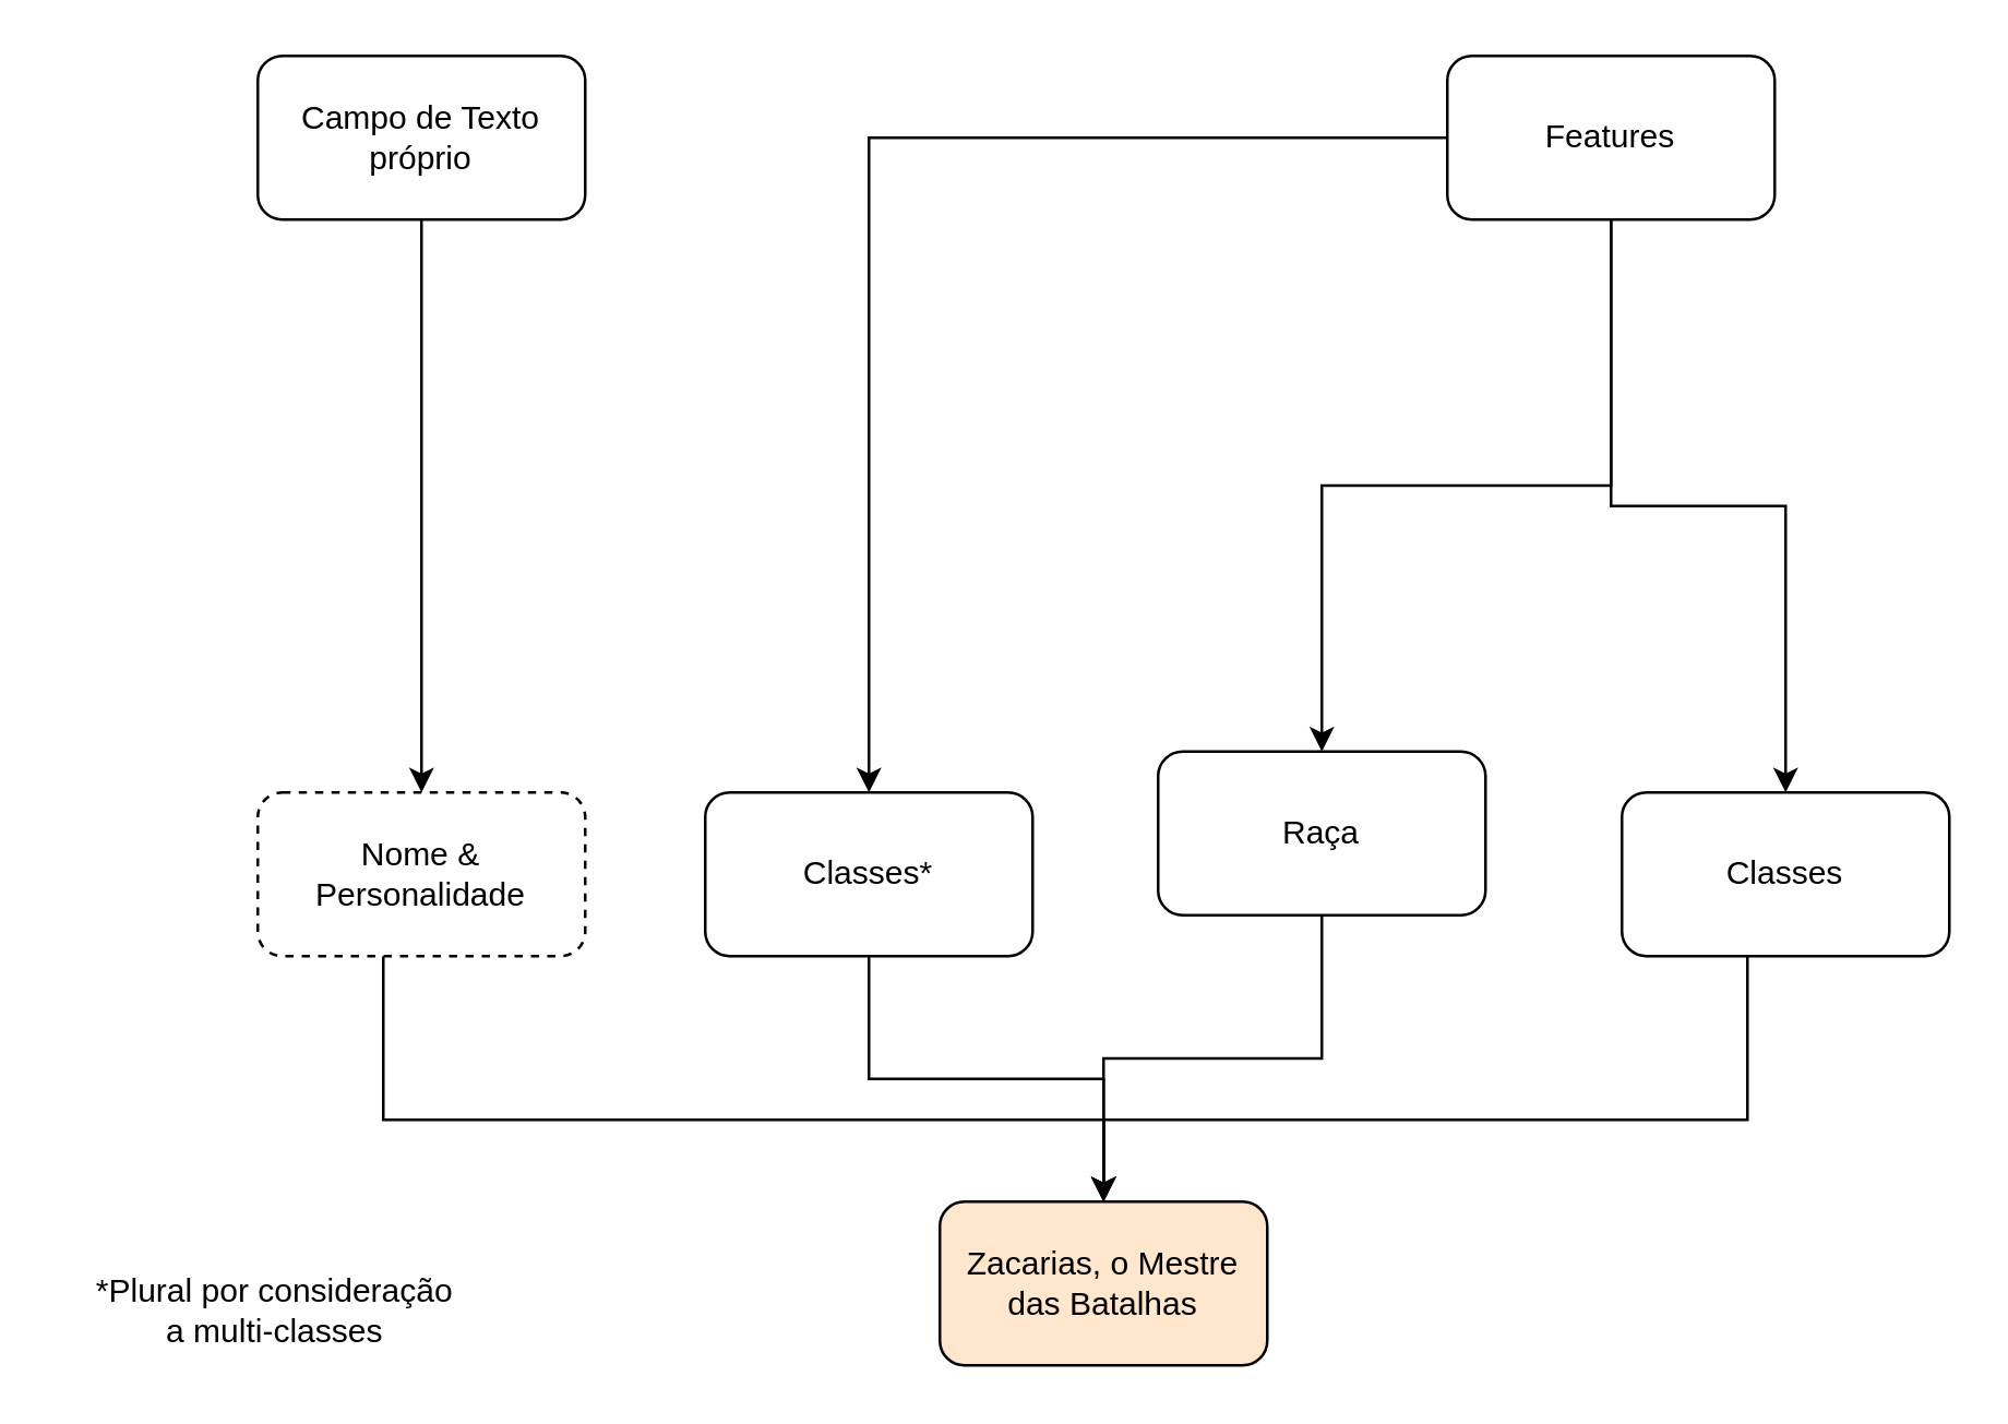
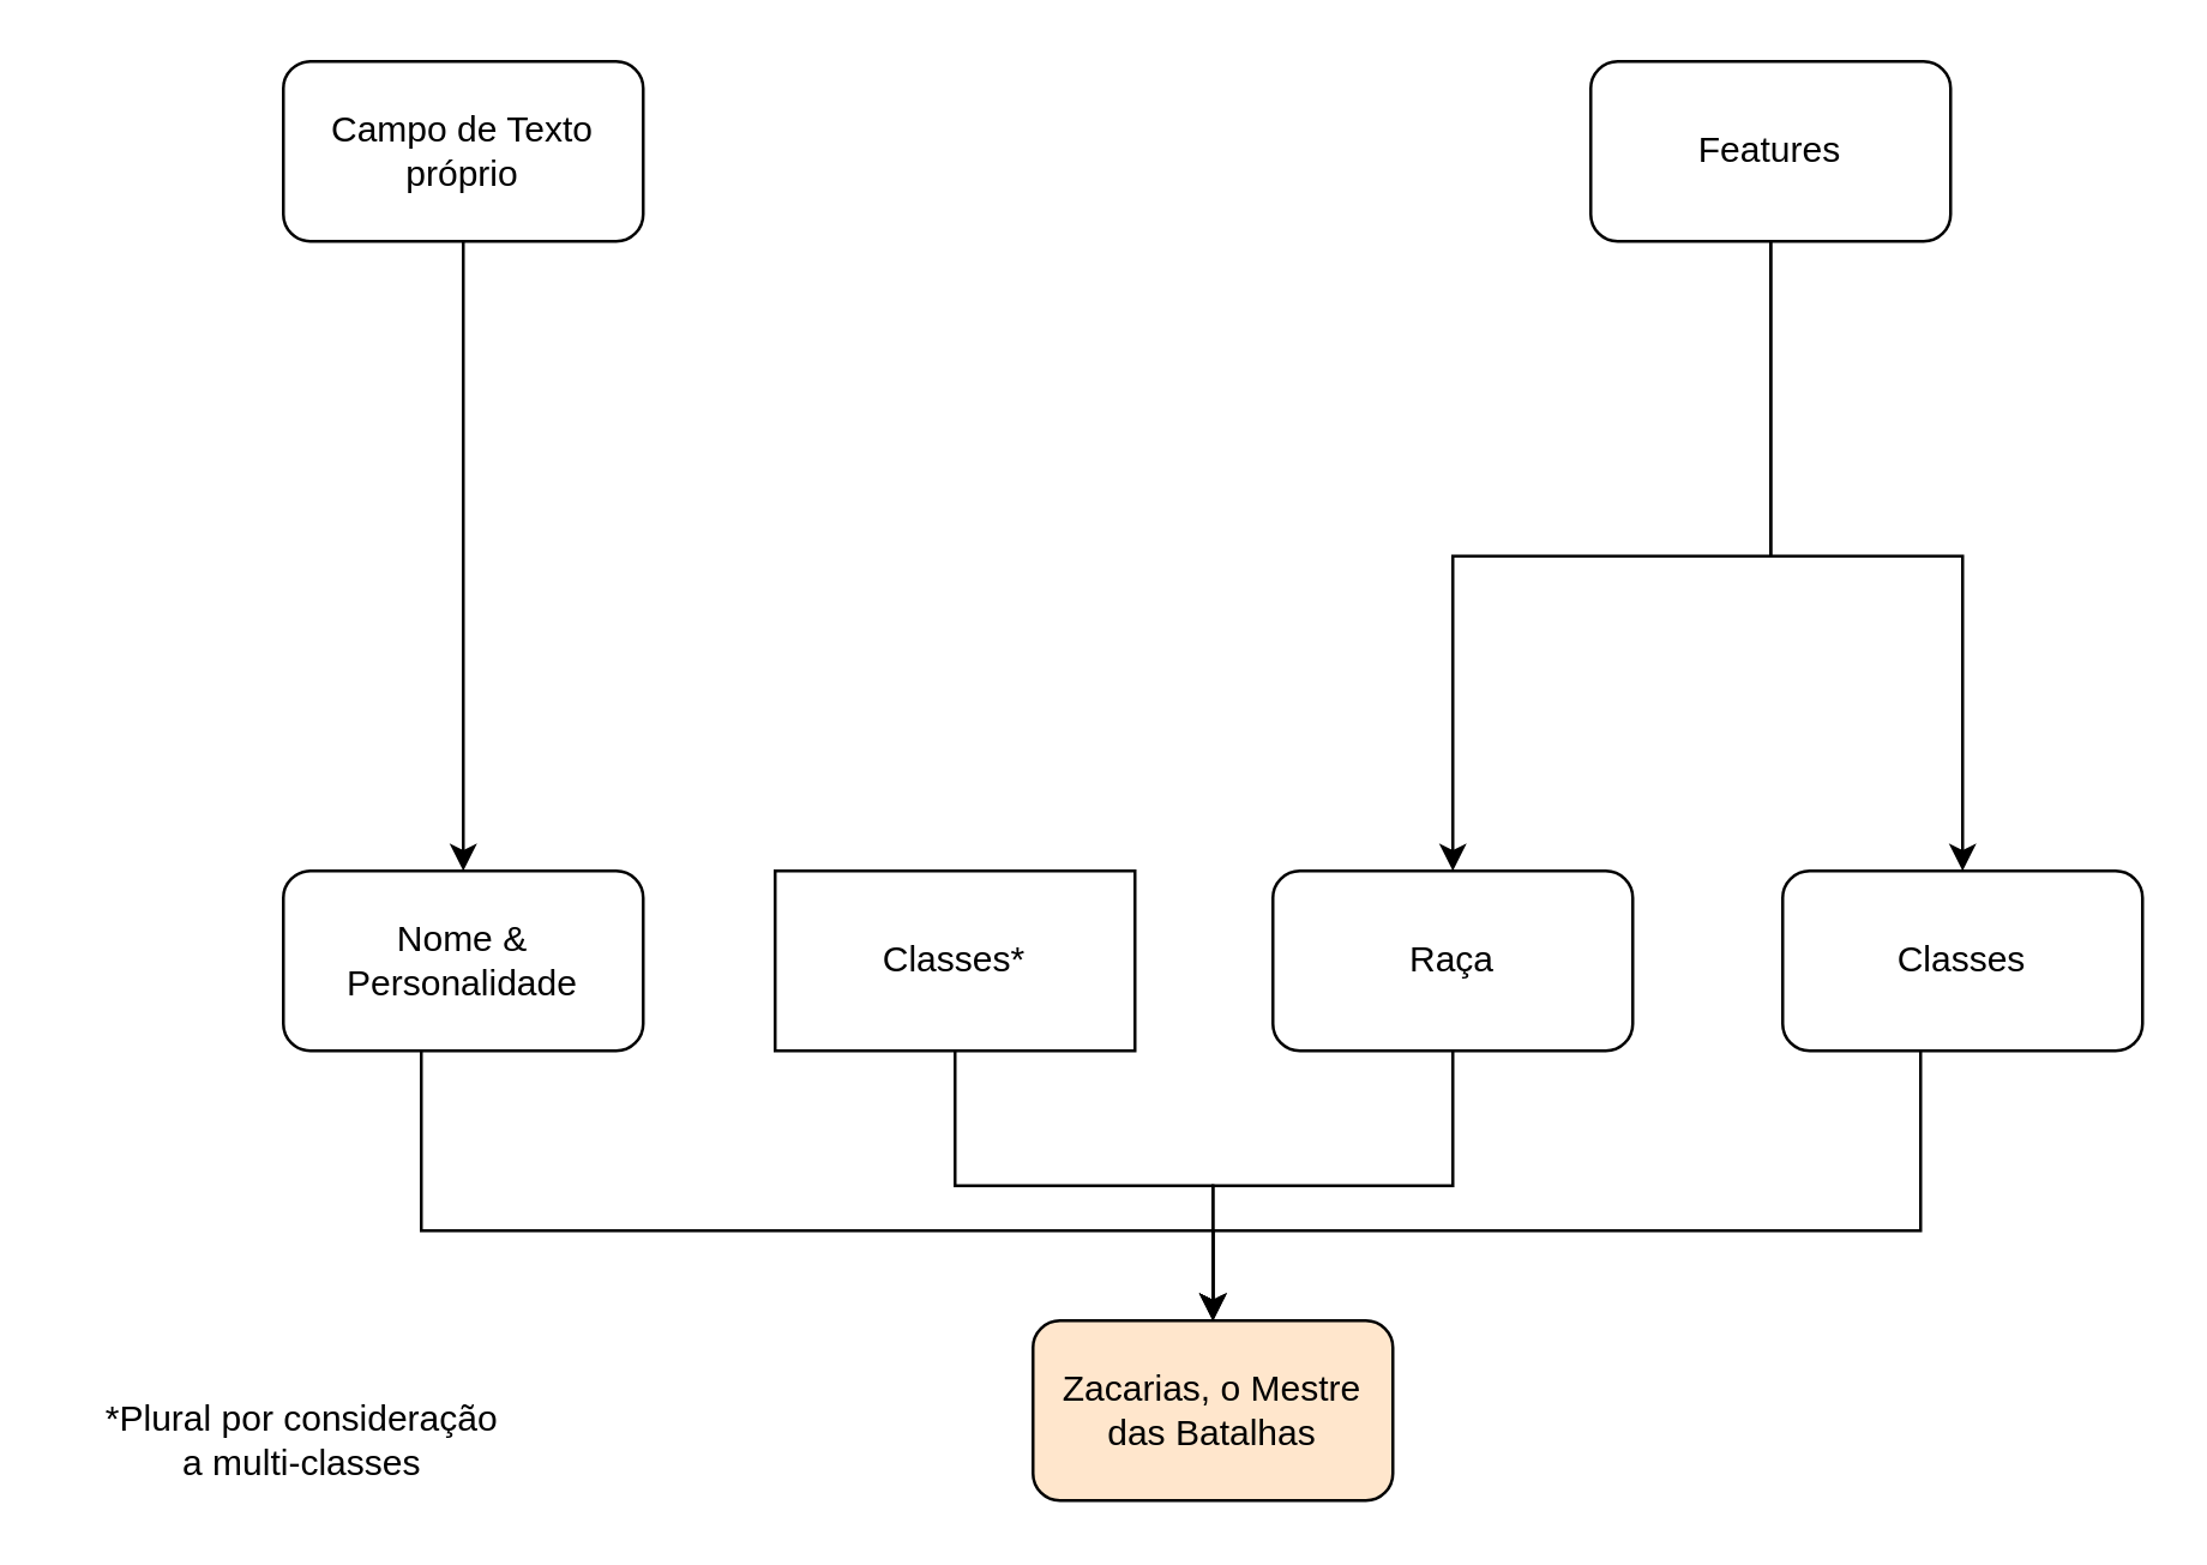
  <mxCell id="0" />
  <mxCell id="1" parent="0" />
  <mxCell id="2" value="Zacarias, o Mestre das Batalhas" style="rounded=1;whiteSpace=wrap;html=1;fillColor=#ffe6cc;" parent="1" vertex="1"><mxGeometry x="344" y="440" width="120" height="60" as="geometry" /></mxCell>
  <mxCell id="3" style="edgeStyle=orthogonalEdgeStyle;rounded=0;orthogonalLoop=1;jettySize=auto;html=1;" parent="1" source="4" target="2" edge="1"><mxGeometry relative="1" as="geometry"><Array as="points"><mxPoint x="140" y="410" /><mxPoint x="404" y="410" /></Array></mxGeometry></mxCell>
- <mxCell id="4" value="&lt;div&gt;Nome &amp;amp; Personalidade&lt;/div&gt;" style="rounded=1;whiteSpace=wrap;html=1;dashed=1;" parent="1" vertex="1"><mxGeometry x="94" y="290" width="120" height="60" as="geometry" /></mxCell>
+ <mxCell id="4" value="&lt;div&gt;Nome &amp;amp; Personalidade&lt;/div&gt;" style="rounded=1;whiteSpace=wrap;html=1;" parent="1" vertex="1"><mxGeometry x="94" y="290" width="120" height="60" as="geometry" /></mxCell>
  <mxCell id="5" style="edgeStyle=orthogonalEdgeStyle;rounded=0;orthogonalLoop=1;jettySize=auto;html=1;" parent="1" source="6" target="2" edge="1"><mxGeometry relative="1" as="geometry" /></mxCell>
- <mxCell id="6" value="&lt;div&gt;Classes*&lt;/div&gt;" style="rounded=1;whiteSpace=wrap;html=1;" parent="1" vertex="1"><mxGeometry x="258" y="290" width="120" height="60" as="geometry" /></mxCell>
+ <mxCell id="6" value="&lt;div&gt;Classes*&lt;/div&gt;" style="whiteSpace=wrap;html=1;rounded=0;" parent="1" vertex="1"><mxGeometry x="258" y="290" width="120" height="60" as="geometry" /></mxCell>
  <mxCell id="7" value="&lt;div&gt;*Plural por consideração&lt;/div&gt;&lt;div&gt;a multi-classes&lt;/div&gt;" style="text;html=1;align=center;verticalAlign=middle;resizable=0;points=[];autosize=1;strokeColor=none;fillColor=none;" parent="1" vertex="1"><mxGeometry x="20" y="460" width="160" height="40" as="geometry" /></mxCell>
  <mxCell id="8" style="edgeStyle=orthogonalEdgeStyle;rounded=0;orthogonalLoop=1;jettySize=auto;html=1;" parent="1" source="9" target="2" edge="1"><mxGeometry relative="1" as="geometry" /></mxCell>
- <mxCell id="9" value="Raça" style="rounded=1;whiteSpace=wrap;html=1;" parent="1" vertex="1"><mxGeometry x="424" y="275" width="120" height="60" as="geometry" /></mxCell>
+ <mxCell id="9" value="Raça" style="rounded=1;whiteSpace=wrap;html=1;" parent="1" vertex="1"><mxGeometry x="424" y="290" width="120" height="60" as="geometry" /></mxCell>
  <mxCell id="10" style="edgeStyle=orthogonalEdgeStyle;rounded=0;orthogonalLoop=1;jettySize=auto;html=1;" parent="1" source="11" target="2" edge="1"><mxGeometry relative="1" as="geometry"><Array as="points"><mxPoint x="640" y="410" /><mxPoint x="404" y="410" /></Array></mxGeometry></mxCell>
  <mxCell id="11" value="&lt;div&gt;Classes&lt;/div&gt;" style="rounded=1;whiteSpace=wrap;html=1;" parent="1" vertex="1"><mxGeometry x="594" y="290" width="120" height="60" as="geometry" /></mxCell>
  <mxCell id="12" style="edgeStyle=orthogonalEdgeStyle;rounded=0;orthogonalLoop=1;jettySize=auto;html=1;" edge="1" parent="1" source="15" target="11"><mxGeometry relative="1" as="geometry" /></mxCell>
  <mxCell id="13" style="edgeStyle=orthogonalEdgeStyle;rounded=0;orthogonalLoop=1;jettySize=auto;html=1;" edge="1" parent="1" source="15" target="9"><mxGeometry relative="1" as="geometry" /></mxCell>
- <mxCell id="14" style="edgeStyle=orthogonalEdgeStyle;rounded=0;orthogonalLoop=1;jettySize=auto;html=1;entryX=0.5;entryY=0;entryDx=0;entryDy=0;" edge="1" parent="1" source="15" target="6"><mxGeometry relative="1" as="geometry" /></mxCell>
  <mxCell id="15" value="Features" style="rounded=1;whiteSpace=wrap;html=1;" vertex="1" parent="1"><mxGeometry x="530" y="20" width="120" height="60" as="geometry" /></mxCell>
  <mxCell id="16" style="edgeStyle=orthogonalEdgeStyle;rounded=0;orthogonalLoop=1;jettySize=auto;html=1;" edge="1" parent="1" source="17" target="4"><mxGeometry relative="1" as="geometry" /></mxCell>
  <mxCell id="17" value="Campo de Texto próprio" style="rounded=1;whiteSpace=wrap;html=1;" vertex="1" parent="1"><mxGeometry x="94" y="20" width="120" height="60" as="geometry" /></mxCell>
